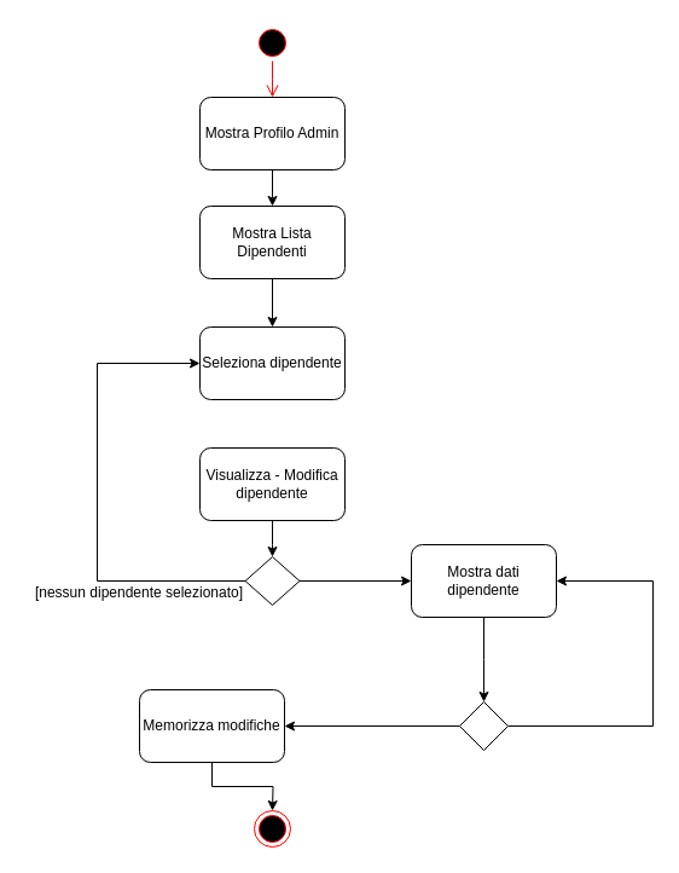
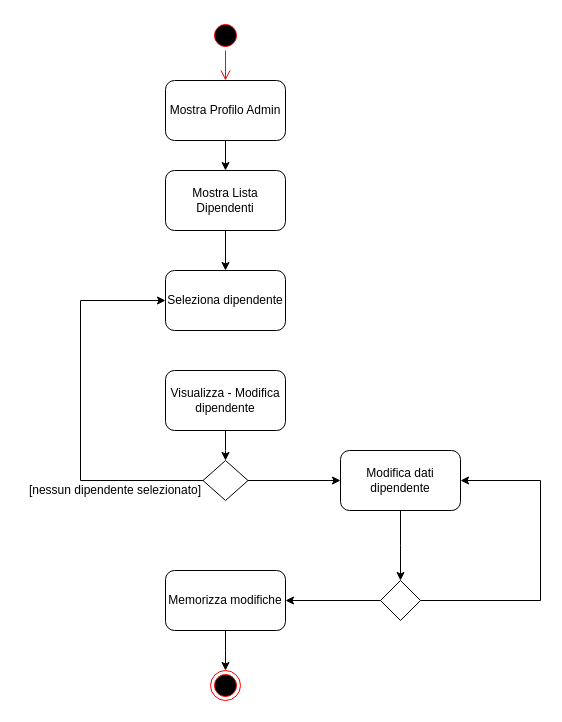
  <mxCell id="0" />
  <mxCell id="1" parent="0" />
  <mxCell id="2" value="" style="ellipse;html=1;shape=startState;fillColor=#000000;strokeColor=#ff0000;" vertex="1" parent="1"><mxGeometry x="210" y="20" width="30" height="30" as="geometry" /></mxCell>
  <mxCell id="3" value="" style="edgeStyle=orthogonalEdgeStyle;html=1;verticalAlign=bottom;endArrow=open;endSize=8;strokeColor=#ff0000;" edge="1" source="2" parent="1"><mxGeometry relative="1" as="geometry"><mxPoint x="225" y="80" as="targetPoint" /></mxGeometry></mxCell>
  <mxCell id="4" value="" style="edgeStyle=orthogonalEdgeStyle;rounded=0;orthogonalLoop=1;jettySize=auto;html=1;" edge="1" parent="1" source="5" target="7"><mxGeometry relative="1" as="geometry" /></mxCell>
  <mxCell id="5" value="Mostra Profilo Admin" style="rounded=1;whiteSpace=wrap;html=1;" vertex="1" parent="1"><mxGeometry x="165" y="80" width="120" height="60" as="geometry" /></mxCell>
  <mxCell id="6" value="" style="edgeStyle=orthogonalEdgeStyle;rounded=0;orthogonalLoop=1;jettySize=auto;html=1;" edge="1" parent="1" source="7" target="8"><mxGeometry relative="1" as="geometry" /></mxCell>
  <mxCell id="7" value="Mostra Lista Dipendenti" style="rounded=1;whiteSpace=wrap;html=1;" vertex="1" parent="1"><mxGeometry x="165" y="170" width="120" height="60" as="geometry" /></mxCell>
  <mxCell id="8" value="Seleziona dipendente" style="rounded=1;whiteSpace=wrap;html=1;" vertex="1" parent="1"><mxGeometry x="165" y="270" width="120" height="60" as="geometry" /></mxCell>
  <mxCell id="9" value="" style="edgeStyle=orthogonalEdgeStyle;rounded=0;orthogonalLoop=1;jettySize=auto;html=1;" edge="1" parent="1" source="10"><mxGeometry relative="1" as="geometry"><mxPoint x="225" y="460" as="targetPoint" /></mxGeometry></mxCell>
  <mxCell id="10" value="Visualizza - Modifica dipendente" style="rounded=1;whiteSpace=wrap;html=1;" vertex="1" parent="1"><mxGeometry x="165" y="370" width="120" height="60" as="geometry" /></mxCell>
  <mxCell id="11" style="edgeStyle=orthogonalEdgeStyle;rounded=0;orthogonalLoop=1;jettySize=auto;html=1;entryX=0;entryY=0.5;entryDx=0;entryDy=0;" edge="1" parent="1" source="13" target="8"><mxGeometry relative="1" as="geometry"><Array as="points"><mxPoint x="80" y="480" /><mxPoint x="80" y="300" /></Array></mxGeometry></mxCell>
  <mxCell id="12" value="" style="edgeStyle=orthogonalEdgeStyle;rounded=0;orthogonalLoop=1;jettySize=auto;html=1;entryX=0;entryY=0.5;entryDx=0;entryDy=0;" edge="1" parent="1" source="13" target="16"><mxGeometry relative="1" as="geometry"><mxPoint x="290" y="480" as="targetPoint" /></mxGeometry></mxCell>
  <mxCell id="13" value="" style="rhombus;whiteSpace=wrap;html=1;" vertex="1" parent="1"><mxGeometry x="202.5" y="460" width="45" height="40" as="geometry" /></mxCell>
  <mxCell id="14" value="[nessun dipendente selezionato]" style="text;html=1;strokeColor=none;fillColor=none;align=center;verticalAlign=middle;whiteSpace=wrap;rounded=0;" vertex="1" parent="1"><mxGeometry x="20" y="480" width="190" height="20" as="geometry" /></mxCell>
  <mxCell id="15" value="" style="edgeStyle=orthogonalEdgeStyle;rounded=0;orthogonalLoop=1;jettySize=auto;html=1;" edge="1" parent="1" source="16"><mxGeometry relative="1" as="geometry"><mxPoint x="400" y="580" as="targetPoint" /></mxGeometry></mxCell>
- <mxCell id="16" value="Mostra dati dipendente" style="rounded=1;whiteSpace=wrap;html=1;" vertex="1" parent="1"><mxGeometry x="340" y="450" width="120" height="60" as="geometry" /></mxCell>
+ <mxCell id="16" value="Modifica dati dipendente" style="rounded=1;whiteSpace=wrap;html=1;" vertex="1" parent="1"><mxGeometry x="340" y="450" width="120" height="60" as="geometry" /></mxCell>
  <mxCell id="17" style="edgeStyle=orthogonalEdgeStyle;rounded=0;orthogonalLoop=1;jettySize=auto;html=1;entryX=1;entryY=0.5;entryDx=0;entryDy=0;" edge="1" parent="1" source="19" target="16"><mxGeometry relative="1" as="geometry"><Array as="points"><mxPoint x="540" y="600" /><mxPoint x="540" y="480" /></Array></mxGeometry></mxCell>
  <mxCell id="18" value="" style="edgeStyle=orthogonalEdgeStyle;rounded=0;orthogonalLoop=1;jettySize=auto;html=1;entryX=1;entryY=0.5;entryDx=0;entryDy=0;" edge="1" parent="1" source="19" target="21"><mxGeometry relative="1" as="geometry"><mxPoint x="245" y="600" as="targetPoint" /></mxGeometry></mxCell>
  <mxCell id="19" value="" style="rhombus;whiteSpace=wrap;html=1;" vertex="1" parent="1"><mxGeometry x="380" y="580" width="40" height="40" as="geometry" /></mxCell>
  <mxCell id="20" value="" style="edgeStyle=orthogonalEdgeStyle;rounded=0;orthogonalLoop=1;jettySize=auto;html=1;" edge="1" parent="1" source="21"><mxGeometry relative="1" as="geometry"><mxPoint x="225" y="670" as="targetPoint" /></mxGeometry></mxCell>
- <mxCell id="21" value="Memorizza modifiche" style="rounded=1;whiteSpace=wrap;html=1;" vertex="1" parent="1"><mxGeometry x="115" y="570" width="120" height="60" as="geometry" /></mxCell>
+ <mxCell id="21" value="Memorizza modifiche" style="rounded=1;whiteSpace=wrap;html=1;" vertex="1" parent="1"><mxGeometry x="165" y="570" width="120" height="60" as="geometry" /></mxCell>
  <mxCell id="22" value="" style="ellipse;html=1;shape=endState;fillColor=#000000;strokeColor=#ff0000;" vertex="1" parent="1"><mxGeometry x="210" y="670" width="30" height="30" as="geometry" /></mxCell>
